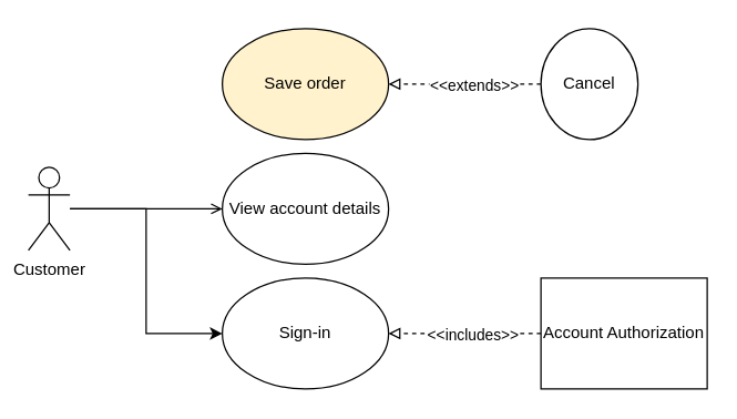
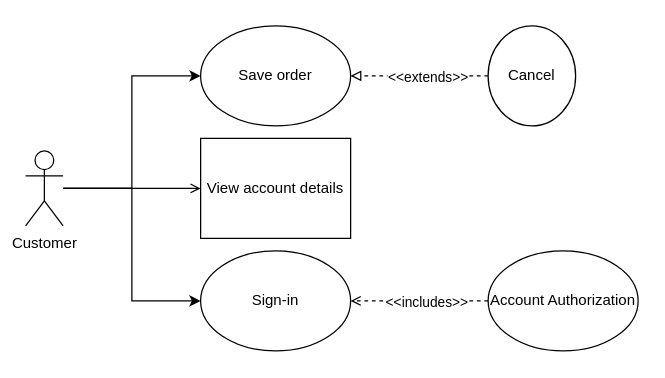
  <mxCell id="0" />
  <mxCell id="1" parent="0" />
- <mxCell id="2" value="Save order" style="ellipse;whiteSpace=wrap;html=1;fillColor=#fff2cc;" vertex="1" parent="1"><mxGeometry x="160" y="20" width="120" height="80" as="geometry" /></mxCell>
- <mxCell id="3" value="View account details" style="ellipse;whiteSpace=wrap;html=1;" vertex="1" parent="1"><mxGeometry x="160" y="110" width="120" height="80" as="geometry" /></mxCell>
+ <mxCell id="2" value="Save order" style="ellipse;whiteSpace=wrap;html=1;" vertex="1" parent="1"><mxGeometry x="160" y="20" width="120" height="80" as="geometry" /></mxCell>
+ <mxCell id="3" value="View account details" style="whiteSpace=wrap;html=1;rounded=0;" vertex="1" parent="1"><mxGeometry x="160" y="110" width="120" height="80" as="geometry" /></mxCell>
+ <mxCell id="4" style="edgeStyle=orthogonalEdgeStyle;rounded=0;orthogonalLoop=1;jettySize=auto;html=1;entryX=0;entryY=0.5;entryDx=0;entryDy=0;" edge="1" parent="1" source="7" target="2"><mxGeometry relative="1" as="geometry" /></mxCell>
  <mxCell id="5" style="edgeStyle=orthogonalEdgeStyle;rounded=0;orthogonalLoop=1;jettySize=auto;html=1;entryX=0;entryY=0.5;entryDx=0;entryDy=0;endArrow=open;" edge="1" parent="1" source="7" target="3"><mxGeometry relative="1" as="geometry" /></mxCell>
  <mxCell id="6" style="edgeStyle=orthogonalEdgeStyle;rounded=0;orthogonalLoop=1;jettySize=auto;html=1;entryX=0;entryY=0.5;entryDx=0;entryDy=0;" edge="1" parent="1" source="7" target="8"><mxGeometry relative="1" as="geometry" /></mxCell>
  <mxCell id="7" value="Customer" style="shape=umlActor;verticalLabelPosition=bottom;verticalAlign=top;html=1;outlineConnect=0;" vertex="1" parent="1"><mxGeometry x="20" y="120" width="30" height="60" as="geometry" /></mxCell>
  <mxCell id="8" value="Sign-in" style="ellipse;whiteSpace=wrap;html=1;" vertex="1" parent="1"><mxGeometry x="160" y="200" width="120" height="80" as="geometry" /></mxCell>
- <mxCell id="9" style="edgeStyle=orthogonalEdgeStyle;rounded=0;orthogonalLoop=1;jettySize=auto;html=1;entryX=1;entryY=0.5;entryDx=0;entryDy=0;endArrow=block;endFill=0;dashed=1;" edge="1" parent="1" source="11" target="8"><mxGeometry relative="1" as="geometry" /></mxCell>
+ <mxCell id="9" style="edgeStyle=orthogonalEdgeStyle;rounded=0;orthogonalLoop=1;jettySize=auto;html=1;entryX=1;entryY=0.5;entryDx=0;entryDy=0;endArrow=open;endFill=0;dashed=1;" edge="1" parent="1" source="11" target="8"><mxGeometry relative="1" as="geometry" /></mxCell>
  <mxCell id="10" value="&amp;lt;&amp;lt;includes&amp;gt;&amp;gt;" style="edgeLabel;html=1;align=center;verticalAlign=middle;resizable=0;points=[];" vertex="1" connectable="0" parent="9"><mxGeometry x="0.169" y="-1" relative="1" as="geometry"><mxPoint x="14" y="1" as="offset" /></mxGeometry></mxCell>
- <mxCell id="11" value="Account Authorization" style="whiteSpace=wrap;html=1;rounded=0;" vertex="1" parent="1"><mxGeometry x="390" y="200" width="120" height="80" as="geometry" /></mxCell>
+ <mxCell id="11" value="Account Authorization" style="ellipse;whiteSpace=wrap;html=1;" vertex="1" parent="1"><mxGeometry x="390" y="200" width="120" height="80" as="geometry" /></mxCell>
  <mxCell id="12" style="edgeStyle=orthogonalEdgeStyle;rounded=0;orthogonalLoop=1;jettySize=auto;html=1;entryX=1;entryY=0.5;entryDx=0;entryDy=0;dashed=1;endArrow=block;endFill=0;" edge="1" parent="1" source="14" target="2"><mxGeometry relative="1" as="geometry" /></mxCell>
  <mxCell id="13" value="&amp;lt;&amp;lt;extends&amp;gt;&amp;gt;" style="edgeLabel;html=1;align=center;verticalAlign=middle;resizable=0;points=[];" vertex="1" connectable="0" parent="12"><mxGeometry x="0.092" relative="1" as="geometry"><mxPoint x="11" as="offset" /></mxGeometry></mxCell>
  <mxCell id="14" value="Cancel" style="ellipse;whiteSpace=wrap;html=1;" vertex="1" parent="1"><mxGeometry x="390" y="20" width="70" height="80" as="geometry" /></mxCell>
